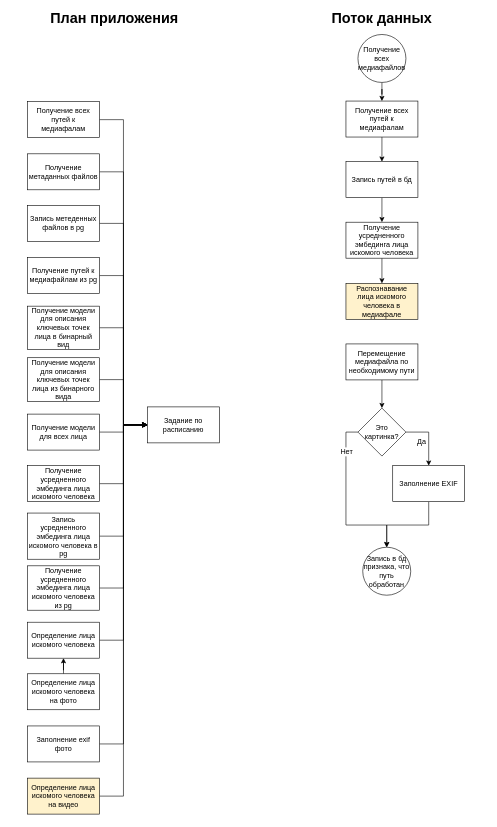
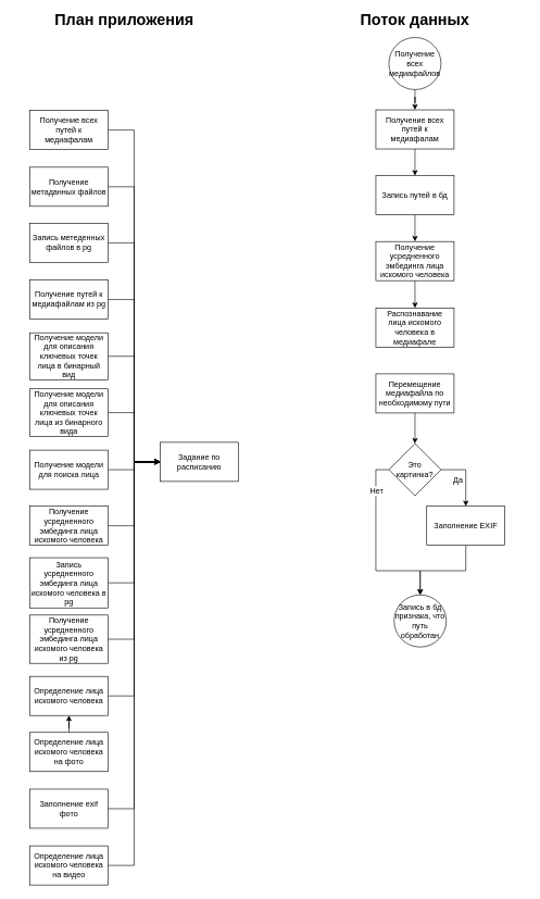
  <mxCell id="0" />
  <mxCell id="1" parent="0" />
  <mxCell id="2" value="&lt;font style=&quot;font-size: 24px&quot;&gt;&lt;b&gt;План приложения&lt;/b&gt;&lt;/font&gt;" style="text;html=1;strokeColor=none;fillColor=none;align=center;verticalAlign=middle;whiteSpace=wrap;rounded=0;" parent="1" vertex="1"><mxGeometry x="20" y="20" width="340" height="20" as="geometry" /></mxCell>
  <mxCell id="3" value="&lt;b&gt;&lt;font style=&quot;font-size: 24px&quot;&gt;Поток данных&lt;/font&gt;&lt;/b&gt;" style="text;html=1;strokeColor=none;fillColor=none;align=center;verticalAlign=middle;whiteSpace=wrap;rounded=0;" parent="1" vertex="1"><mxGeometry x="466" y="20" width="340" height="20" as="geometry" /></mxCell>
  <mxCell id="4" style="edgeStyle=orthogonalEdgeStyle;rounded=0;html=1;jettySize=auto;orthogonalLoop=1;" parent="1" source="5" target="7" edge="1"><mxGeometry relative="1" as="geometry" /></mxCell>
  <mxCell id="5" value="Получение всех медиафайлов" style="ellipse;whiteSpace=wrap;html=1;aspect=fixed;" parent="1" vertex="1"><mxGeometry x="596" y="57" width="80" height="80" as="geometry" /></mxCell>
  <mxCell id="6" style="edgeStyle=orthogonalEdgeStyle;rounded=0;html=1;jettySize=auto;orthogonalLoop=1;" parent="1" source="7" target="9" edge="1"><mxGeometry relative="1" as="geometry" /></mxCell>
  <mxCell id="7" value="&lt;div&gt;Получение всех путей к&lt;/div&gt;&lt;div&gt; медиафалам&lt;/div&gt;" style="rounded=0;whiteSpace=wrap;html=1;" parent="1" vertex="1"><mxGeometry x="576" y="168" width="120" height="60" as="geometry" /></mxCell>
  <mxCell id="8" style="edgeStyle=orthogonalEdgeStyle;rounded=0;html=1;jettySize=auto;orthogonalLoop=1;" parent="1" source="9" target="11" edge="1"><mxGeometry relative="1" as="geometry" /></mxCell>
  <mxCell id="9" value="Запись путей в бд" style="rounded=0;whiteSpace=wrap;html=1;" parent="1" vertex="1"><mxGeometry x="576" y="269" width="120" height="60" as="geometry" /></mxCell>
  <mxCell id="10" style="edgeStyle=orthogonalEdgeStyle;rounded=0;html=1;jettySize=auto;orthogonalLoop=1;" parent="1" source="11" target="12" edge="1"><mxGeometry relative="1" as="geometry" /></mxCell>
  <mxCell id="11" value="Получение усредненного эмбединга лица искомого человека" style="rounded=0;whiteSpace=wrap;html=1;" parent="1" vertex="1"><mxGeometry x="576" y="370" width="120" height="60" as="geometry" /></mxCell>
- <mxCell id="12" value="&lt;div&gt;Распознавание &lt;br&gt;&lt;/div&gt;&lt;div&gt;лица искомого человека в медиафале&lt;/div&gt;" style="rounded=0;whiteSpace=wrap;html=1;fillColor=#fff2cc;" parent="1" vertex="1"><mxGeometry x="576" y="472" width="120" height="60" as="geometry" /></mxCell>
+ <mxCell id="12" value="&lt;div&gt;Распознавание &lt;br&gt;&lt;/div&gt;&lt;div&gt;лица искомого человека в медиафале&lt;/div&gt;" style="rounded=0;whiteSpace=wrap;html=1;" parent="1" vertex="1"><mxGeometry x="576" y="472" width="120" height="60" as="geometry" /></mxCell>
  <mxCell id="13" style="edgeStyle=orthogonalEdgeStyle;rounded=0;html=1;jettySize=auto;orthogonalLoop=1;" parent="1" source="14" target="49" edge="1"><mxGeometry relative="1" as="geometry" /></mxCell>
  <mxCell id="14" value="&lt;div&gt;Перемещение&lt;/div&gt;&lt;div&gt;медиафайла по необходимому пути&lt;br&gt;&lt;/div&gt;" style="rounded=0;whiteSpace=wrap;html=1;" parent="1" vertex="1"><mxGeometry x="576" y="573" width="120" height="60" as="geometry" /></mxCell>
  <mxCell id="15" value="Запись в бд признака, что путь обработан" style="ellipse;whiteSpace=wrap;html=1;aspect=fixed;" parent="1" vertex="1"><mxGeometry x="604" y="912" width="80" height="80" as="geometry" /></mxCell>
  <mxCell id="16" value="Задание по расписанию" style="rounded=0;whiteSpace=wrap;html=1;" parent="1" vertex="1"><mxGeometry x="245" y="678" width="120" height="60" as="geometry" /></mxCell>
  <mxCell id="17" style="edgeStyle=orthogonalEdgeStyle;rounded=0;html=1;entryX=0;entryY=0.5;jettySize=auto;orthogonalLoop=1;" parent="1" source="22" target="16" edge="1"><mxGeometry relative="1" as="geometry" /></mxCell>
  <mxCell id="18" style="edgeStyle=orthogonalEdgeStyle;rounded=0;html=1;jettySize=auto;orthogonalLoop=1;entryX=0;entryY=0.5;" parent="1" source="23" target="16" edge="1"><mxGeometry relative="1" as="geometry"><Array as="points"><mxPoint x="205" y="893" /><mxPoint x="205" y="708" /></Array></mxGeometry></mxCell>
  <mxCell id="19" style="edgeStyle=orthogonalEdgeStyle;rounded=0;html=1;entryX=0;entryY=0.5;jettySize=auto;orthogonalLoop=1;" parent="1" source="24" target="16" edge="1"><mxGeometry relative="1" as="geometry" /></mxCell>
  <mxCell id="20" style="edgeStyle=orthogonalEdgeStyle;rounded=0;html=1;entryX=0;entryY=0.5;jettySize=auto;orthogonalLoop=1;" parent="1" source="25" target="16" edge="1"><mxGeometry relative="1" as="geometry" /></mxCell>
  <mxCell id="21" style="edgeStyle=orthogonalEdgeStyle;rounded=0;html=1;jettySize=auto;orthogonalLoop=1;" parent="1" source="26" target="25" edge="1"><mxGeometry relative="1" as="geometry" /></mxCell>
  <mxCell id="22" value="Получение усредненного эмбединга лица искомого человека" style="rounded=0;whiteSpace=wrap;html=1;" parent="1" vertex="1"><mxGeometry x="45" y="776" width="120" height="60" as="geometry" /></mxCell>
  <mxCell id="23" value="Запись усредненного эмбединга лица искомого человека в pg" style="rounded=0;whiteSpace=wrap;html=1;" parent="1" vertex="1"><mxGeometry x="45" y="855" width="120" height="77" as="geometry" /></mxCell>
  <mxCell id="24" value="Получение усредненного эмбединга лица искомого человека из pg" style="rounded=0;whiteSpace=wrap;html=1;" parent="1" vertex="1"><mxGeometry x="45" y="943" width="120" height="74" as="geometry" /></mxCell>
  <mxCell id="25" value="Определение лица искомого человека" style="rounded=0;whiteSpace=wrap;html=1;" parent="1" vertex="1"><mxGeometry x="45" y="1037" width="120" height="60" as="geometry" /></mxCell>
  <mxCell id="26" value="Определение лица искомого человека на фото" style="rounded=0;whiteSpace=wrap;html=1;" parent="1" vertex="1"><mxGeometry x="45" y="1123" width="120" height="60" as="geometry" /></mxCell>
  <mxCell id="27" style="edgeStyle=orthogonalEdgeStyle;rounded=0;html=1;entryX=0;entryY=0.5;jettySize=auto;orthogonalLoop=1;" parent="1" source="28" target="16" edge="1"><mxGeometry relative="1" as="geometry" /></mxCell>
  <mxCell id="28" value="&lt;div&gt;Получение всех путей к&lt;/div&gt;&lt;div&gt; медиафалам&lt;/div&gt;" style="rounded=0;whiteSpace=wrap;html=1;" parent="1" vertex="1"><mxGeometry x="45" y="169" width="120" height="60" as="geometry" /></mxCell>
  <mxCell id="29" style="edgeStyle=orthogonalEdgeStyle;rounded=0;html=1;entryX=0;entryY=0.5;jettySize=auto;orthogonalLoop=1;endArrow=none;" parent="1" source="30" target="16" edge="1"><mxGeometry relative="1" as="geometry" /></mxCell>
  <mxCell id="30" value="&lt;div&gt;Получение метаданных файлов&lt;br&gt;&lt;/div&gt;" style="rounded=0;whiteSpace=wrap;html=1;" parent="1" vertex="1"><mxGeometry x="45" y="256" width="120" height="60" as="geometry" /></mxCell>
  <mxCell id="31" style="edgeStyle=orthogonalEdgeStyle;rounded=0;html=1;entryX=0;entryY=0.5;jettySize=auto;orthogonalLoop=1;" parent="1" source="32" target="16" edge="1"><mxGeometry relative="1" as="geometry" /></mxCell>
  <mxCell id="32" value="Запись метеденных файлов в pg" style="rounded=0;whiteSpace=wrap;html=1;" parent="1" vertex="1"><mxGeometry x="45" y="342" width="120" height="60" as="geometry" /></mxCell>
  <mxCell id="33" style="edgeStyle=orthogonalEdgeStyle;rounded=0;html=1;entryX=0;entryY=0.5;jettySize=auto;orthogonalLoop=1;" parent="1" source="34" target="16" edge="1"><mxGeometry relative="1" as="geometry" /></mxCell>
  <mxCell id="34" value="Получение путей к медиафайлам из pg" style="rounded=0;whiteSpace=wrap;html=1;" parent="1" vertex="1"><mxGeometry x="45" y="429" width="120" height="60" as="geometry" /></mxCell>
  <mxCell id="35" style="edgeStyle=orthogonalEdgeStyle;rounded=0;html=1;jettySize=auto;orthogonalLoop=1;entryX=0;entryY=0.5;" parent="1" source="36" target="16" edge="1"><mxGeometry relative="1" as="geometry"><Array as="points"><mxPoint x="205" y="546" /><mxPoint x="205" y="708" /></Array></mxGeometry></mxCell>
  <mxCell id="36" value="Получение модели для описания ключевых точек лица в бинарный вид" style="rounded=0;whiteSpace=wrap;html=1;" parent="1" vertex="1"><mxGeometry x="45" y="510" width="120" height="72" as="geometry" /></mxCell>
  <mxCell id="37" style="edgeStyle=orthogonalEdgeStyle;rounded=0;html=1;jettySize=auto;orthogonalLoop=1;entryX=0;entryY=0.5;" parent="1" source="38" target="16" edge="1"><mxGeometry relative="1" as="geometry"><Array as="points"><mxPoint x="205" y="632" /><mxPoint x="205" y="708" /></Array></mxGeometry></mxCell>
  <mxCell id="38" value="Получение модели для описания ключевых точек лица из бинарного вида" style="rounded=0;whiteSpace=wrap;html=1;" parent="1" vertex="1"><mxGeometry x="45" y="596" width="120" height="73" as="geometry" /></mxCell>
  <mxCell id="39" style="edgeStyle=orthogonalEdgeStyle;rounded=0;html=1;entryX=0;entryY=0.5;jettySize=auto;orthogonalLoop=1;" parent="1" source="40" target="16" edge="1"><mxGeometry relative="1" as="geometry" /></mxCell>
- <mxCell id="40" value="Получение модели для всех лица" style="rounded=0;whiteSpace=wrap;html=1;" parent="1" vertex="1"><mxGeometry x="45" y="690" width="120" height="60" as="geometry" /></mxCell>
+ <mxCell id="40" value="Получение модели для поиска лица" style="rounded=0;whiteSpace=wrap;html=1;" parent="1" vertex="1"><mxGeometry x="45" y="690" width="120" height="60" as="geometry" /></mxCell>
  <mxCell id="41" style="edgeStyle=orthogonalEdgeStyle;rounded=0;html=1;jettySize=auto;orthogonalLoop=1;entryX=0;entryY=0.5;" parent="1" source="42" target="16" edge="1"><mxGeometry relative="1" as="geometry"><mxPoint x="220" y="581" as="targetPoint" /><Array as="points"><mxPoint x="205" y="1327" /><mxPoint x="205" y="708" /></Array></mxGeometry></mxCell>
- <mxCell id="42" value="Определение лица искомого человека на видео" style="rounded=0;whiteSpace=wrap;html=1;fillColor=#fff2cc;" parent="1" vertex="1"><mxGeometry x="45" y="1297" width="120" height="60" as="geometry" /></mxCell>
+ <mxCell id="42" value="Определение лица искомого человека на видео" style="rounded=0;whiteSpace=wrap;html=1;" parent="1" vertex="1"><mxGeometry x="45" y="1297" width="120" height="60" as="geometry" /></mxCell>
  <mxCell id="43" style="edgeStyle=orthogonalEdgeStyle;rounded=0;html=1;entryX=0;entryY=0.5;jettySize=auto;orthogonalLoop=1;" parent="1" source="44" target="16" edge="1"><mxGeometry relative="1" as="geometry" /></mxCell>
  <mxCell id="44" value="Заполнение exif фото" style="rounded=0;whiteSpace=wrap;html=1;" parent="1" vertex="1"><mxGeometry x="45" y="1210" width="120" height="60" as="geometry" /></mxCell>
  <mxCell id="45" style="edgeStyle=orthogonalEdgeStyle;rounded=0;html=1;jettySize=auto;orthogonalLoop=1;exitX=1;exitY=0.5;" parent="1" source="49" target="51" edge="1"><mxGeometry relative="1" as="geometry"><mxPoint x="715.883" y="804" as="targetPoint" /><Array as="points"><mxPoint x="714" y="720" /></Array></mxGeometry></mxCell>
  <mxCell id="46" value="Да" style="text;html=1;resizable=0;points=[];align=center;verticalAlign=middle;labelBackgroundColor=#ffffff;" parent="45" vertex="1" connectable="0"><mxGeometry x="-0.194" y="-14" relative="1" as="geometry"><mxPoint x="1" y="16" as="offset" /></mxGeometry></mxCell>
  <mxCell id="47" style="edgeStyle=orthogonalEdgeStyle;rounded=0;html=1;jettySize=auto;orthogonalLoop=1;exitX=0;exitY=0.5;entryX=0.5;entryY=0;" parent="1" source="49" target="15" edge="1"><mxGeometry relative="1" as="geometry"><mxPoint x="644.667" y="901.667" as="targetPoint" /><Array as="points"><mxPoint x="576" y="720" /><mxPoint x="576" y="875" /><mxPoint x="644" y="875" /></Array></mxGeometry></mxCell>
  <mxCell id="48" value="Нет" style="text;html=1;resizable=0;points=[];align=center;verticalAlign=middle;labelBackgroundColor=#ffffff;" parent="47" vertex="1" connectable="0"><mxGeometry x="-0.518" y="-2" relative="1" as="geometry"><mxPoint x="2" y="-15" as="offset" /></mxGeometry></mxCell>
  <mxCell id="49" value="Это картинка?" style="rhombus;whiteSpace=wrap;html=1;" parent="1" vertex="1"><mxGeometry x="596" y="680" width="80" height="80" as="geometry" /></mxCell>
  <mxCell id="50" style="edgeStyle=orthogonalEdgeStyle;rounded=0;html=1;jettySize=auto;orthogonalLoop=1;" parent="1" source="51" target="15" edge="1"><mxGeometry relative="1" as="geometry"><mxPoint x="644.667" y="901.667" as="targetPoint" /><Array as="points"><mxPoint x="714" y="875" /><mxPoint x="644" y="875" /></Array></mxGeometry></mxCell>
  <mxCell id="51" value="Заполнение EXIF" style="rounded=0;whiteSpace=wrap;html=1;" parent="1" vertex="1"><mxGeometry x="654" y="776" width="120" height="60" as="geometry" /></mxCell>
